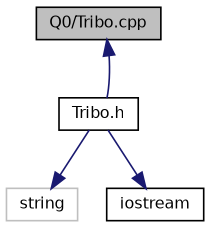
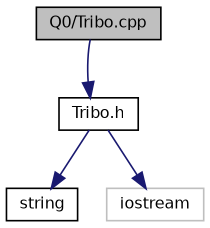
  digraph {
    node [color=black fillcolor=white fontname=Helvetica fontsize=10 shape=record style=filled]
    edge [color=midnightblue fontname=Helvetica fontsize=10 labelfontname=Helvetica labelfontsize=10 style=solid]
    n1 [fillcolor=grey75 fontcolor=black height=0.2 label="Q0/Tribo.cpp" width=0.4]
    n2 [height=0.2 label="Tribo.h" width=0.4]
-   n3 [color=grey75 height=0.2 label=string width=0.4]
-   n4 [height=0.2 label=iostream width=0.4]
-   n2 -> n1
+   n3 [height=0.2 label=string width=0.4]
+   n4 [color=grey75 height=0.2 label=iostream width=0.4]
+   n1 -> n2
    n2 -> n3
    n2 -> n4
  }
